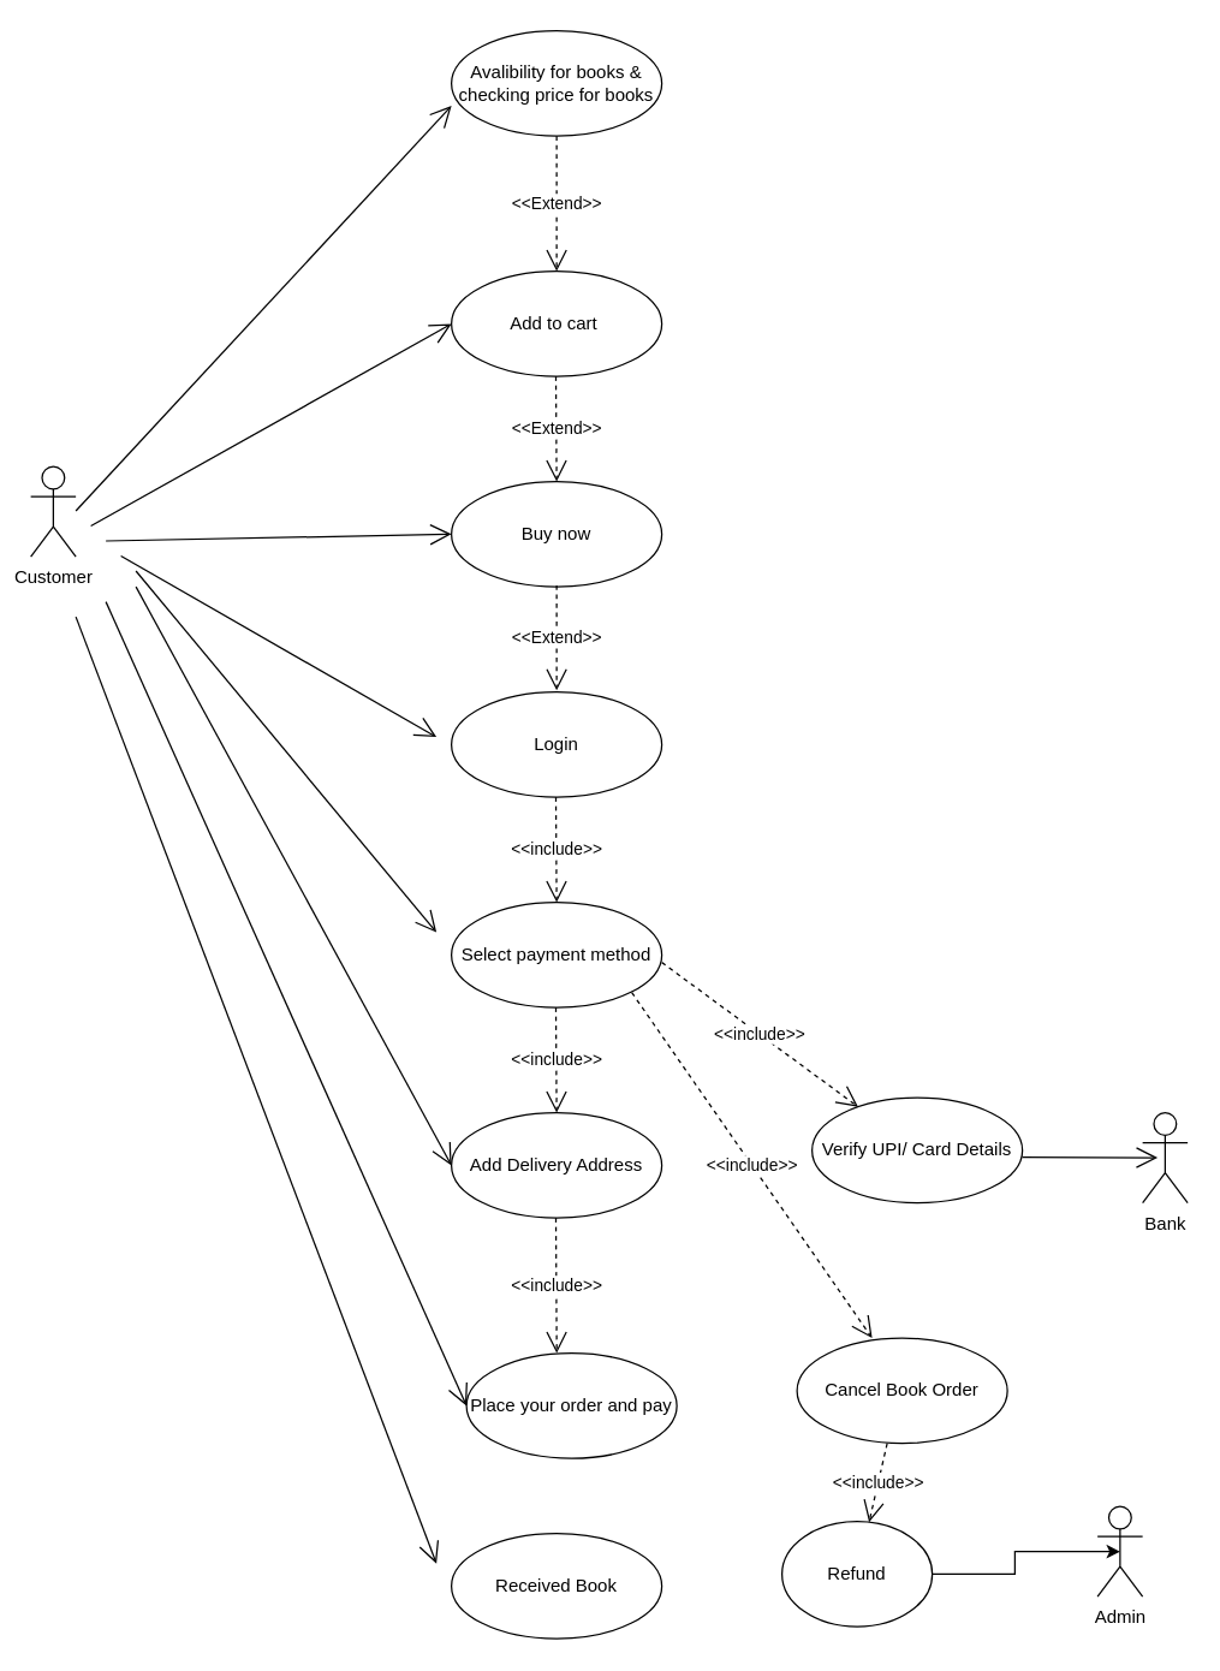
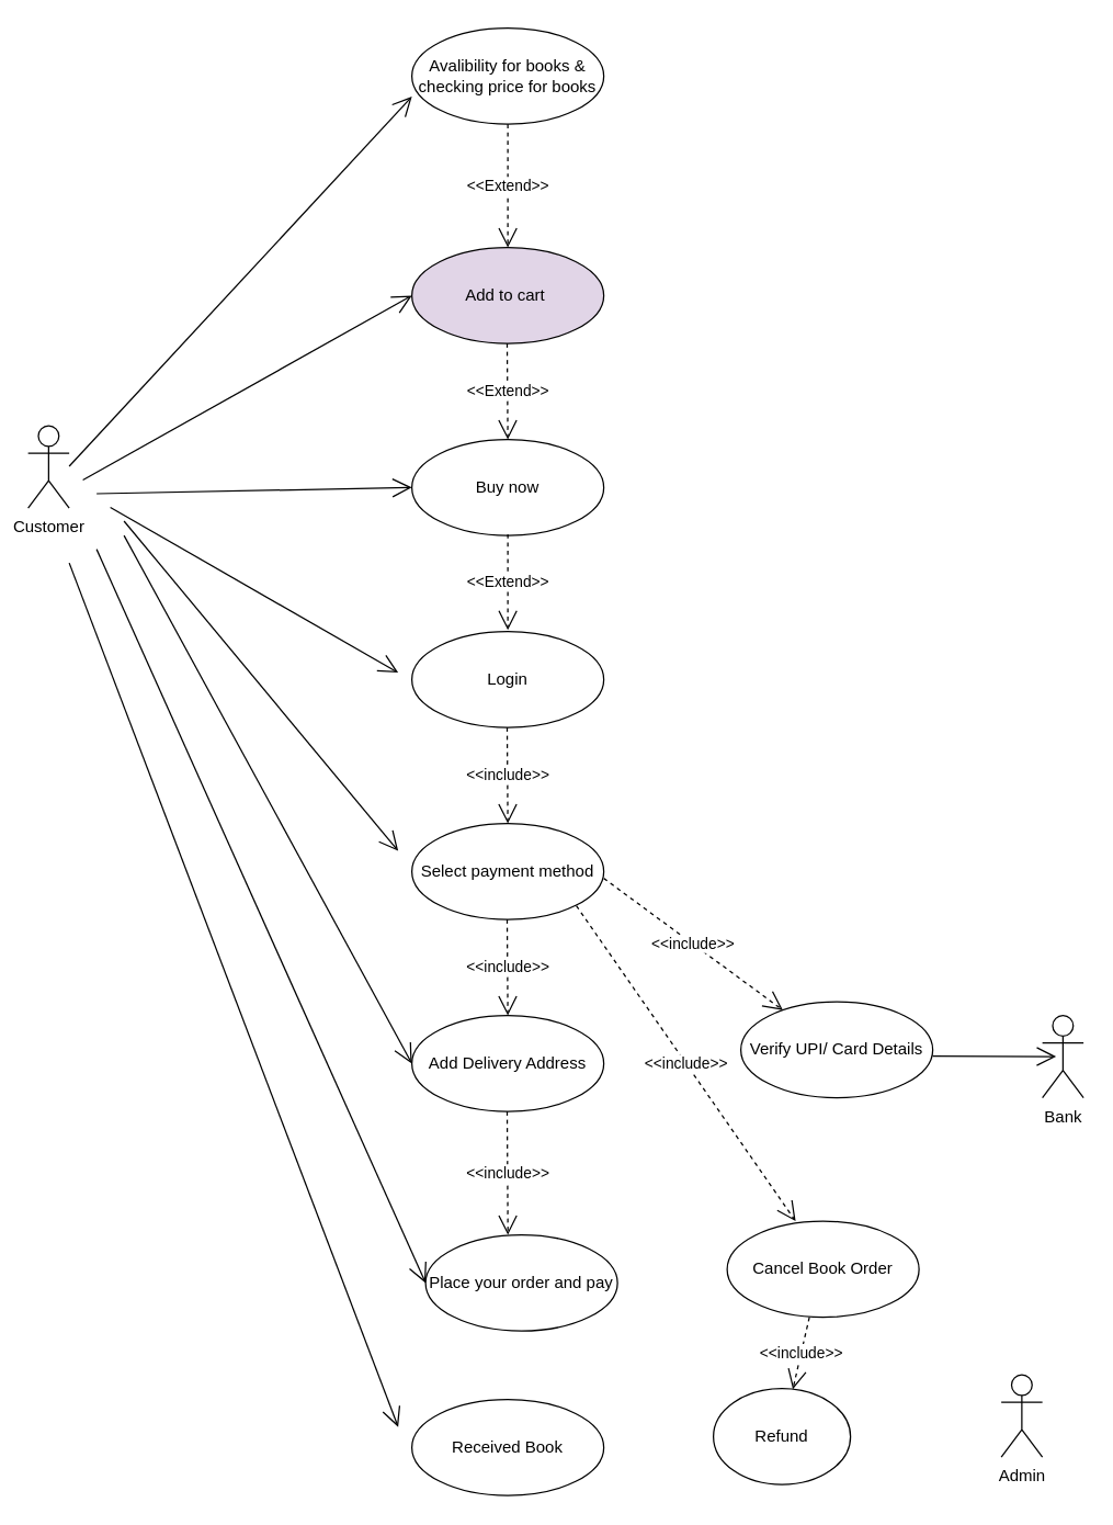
  <mxCell id="0" />
  <mxCell id="1" parent="0" />
  <mxCell id="2" value="Customer" style="shape=umlActor;verticalLabelPosition=bottom;verticalAlign=top;html=1;" vertex="1" parent="1"><mxGeometry x="20" y="310" width="30" height="60" as="geometry" /></mxCell>
  <mxCell id="3" value="Buy now" style="ellipse;whiteSpace=wrap;html=1;" vertex="1" parent="1"><mxGeometry x="300" y="320" width="140" height="70" as="geometry" /></mxCell>
  <mxCell id="4" value="Place your order and pay" style="ellipse;whiteSpace=wrap;html=1;" vertex="1" parent="1"><mxGeometry x="310" y="900" width="140" height="70" as="geometry" /></mxCell>
  <mxCell id="5" value="Add Delivery Address" style="ellipse;whiteSpace=wrap;html=1;" vertex="1" parent="1"><mxGeometry x="300" y="740" width="140" height="70" as="geometry" /></mxCell>
- <mxCell id="6" value="Add to cart&amp;nbsp;" style="ellipse;whiteSpace=wrap;html=1;" vertex="1" parent="1"><mxGeometry x="300" y="180" width="140" height="70" as="geometry" /></mxCell>
+ <mxCell id="6" value="Add to cart&amp;nbsp;" style="ellipse;whiteSpace=wrap;html=1;fillColor=#e1d5e7;" vertex="1" parent="1"><mxGeometry x="300" y="180" width="140" height="70" as="geometry" /></mxCell>
  <mxCell id="7" value="Login" style="ellipse;whiteSpace=wrap;html=1;" vertex="1" parent="1"><mxGeometry x="300" y="460" width="140" height="70" as="geometry" /></mxCell>
  <mxCell id="8" value="Avalibility for books &amp;amp; checking price for books" style="ellipse;whiteSpace=wrap;html=1;" vertex="1" parent="1"><mxGeometry x="300" y="20" width="140" height="70" as="geometry" /></mxCell>
  <mxCell id="9" value="Select payment method" style="ellipse;whiteSpace=wrap;html=1;" vertex="1" parent="1"><mxGeometry x="300" y="600" width="140" height="70" as="geometry" /></mxCell>
  <mxCell id="10" value="Received Book" style="ellipse;whiteSpace=wrap;html=1;" vertex="1" parent="1"><mxGeometry x="300" y="1020" width="140" height="70" as="geometry" /></mxCell>
  <mxCell id="11" value="Verify UPI/ Card Details" style="ellipse;whiteSpace=wrap;html=1;" vertex="1" parent="1"><mxGeometry x="540" y="730" width="140" height="70" as="geometry" /></mxCell>
  <mxCell id="12" value="Bank" style="shape=umlActor;verticalLabelPosition=bottom;verticalAlign=top;html=1;" vertex="1" parent="1"><mxGeometry x="760" y="740" width="30" height="60" as="geometry" /></mxCell>
  <mxCell id="13" value="Cancel Book Order" style="ellipse;whiteSpace=wrap;html=1;" vertex="1" parent="1"><mxGeometry x="530" y="890" width="140" height="70" as="geometry" /></mxCell>
- <mxCell id="14" value="" style="edgeStyle=orthogonalEdgeStyle;rounded=0;orthogonalLoop=1;jettySize=auto;html=1;entryX=0.5;entryY=0.5;entryDx=0;entryDy=0;entryPerimeter=0;" edge="1" parent="1" source="15" target="25"><mxGeometry relative="1" as="geometry" /></mxCell>
  <mxCell id="15" value="Refund" style="ellipse;whiteSpace=wrap;html=1;" vertex="1" parent="1"><mxGeometry x="520" y="1012" width="100" height="70" as="geometry" /></mxCell>
  <mxCell id="16" value="&amp;lt;&amp;lt;Extend&amp;gt;&amp;gt;" style="endArrow=open;endSize=12;dashed=1;html=1;exitX=0.5;exitY=1;exitDx=0;exitDy=0;entryX=0.5;entryY=0;entryDx=0;entryDy=0;" edge="1" parent="1" source="8" target="6"><mxGeometry width="160" relative="1" as="geometry"><mxPoint x="340" y="270" as="sourcePoint" /><mxPoint x="500" y="270" as="targetPoint" /></mxGeometry></mxCell>
  <mxCell id="17" value="&amp;lt;&amp;lt;Extend&amp;gt;&amp;gt;" style="endArrow=open;endSize=12;dashed=1;html=1;exitX=0.5;exitY=1;exitDx=0;exitDy=0;" edge="1" parent="1"><mxGeometry width="160" relative="1" as="geometry"><mxPoint x="369.5" y="250" as="sourcePoint" /><mxPoint x="370" y="320" as="targetPoint" /></mxGeometry></mxCell>
  <mxCell id="18" value="&amp;lt;&amp;lt;Extend&amp;gt;&amp;gt;" style="endArrow=open;endSize=12;dashed=1;html=1;" edge="1" parent="1"><mxGeometry width="160" relative="1" as="geometry"><mxPoint x="370" y="389" as="sourcePoint" /><mxPoint x="370" y="459" as="targetPoint" /></mxGeometry></mxCell>
  <mxCell id="19" value="&amp;lt;&amp;lt;include&amp;gt;&amp;gt;" style="endArrow=open;endSize=12;dashed=1;html=1;exitX=0.5;exitY=1;exitDx=0;exitDy=0;" edge="1" parent="1"><mxGeometry width="160" relative="1" as="geometry"><mxPoint x="369.5" y="530" as="sourcePoint" /><mxPoint x="370" y="600" as="targetPoint" /></mxGeometry></mxCell>
  <mxCell id="20" value="&amp;lt;&amp;lt;include&amp;gt;&amp;gt;" style="endArrow=open;endSize=12;dashed=1;html=1;exitX=0.5;exitY=1;exitDx=0;exitDy=0;" edge="1" parent="1"><mxGeometry width="160" relative="1" as="geometry"><mxPoint x="369.5" y="670" as="sourcePoint" /><mxPoint x="370" y="740" as="targetPoint" /></mxGeometry></mxCell>
  <mxCell id="21" value="&amp;lt;&amp;lt;include&amp;gt;&amp;gt;" style="endArrow=open;endSize=12;dashed=1;html=1;exitX=0.5;exitY=1;exitDx=0;exitDy=0;entryX=0.429;entryY=0;entryDx=0;entryDy=0;entryPerimeter=0;" edge="1" parent="1" target="4"><mxGeometry width="160" relative="1" as="geometry"><mxPoint x="369.5" y="810" as="sourcePoint" /><mxPoint x="370" y="880" as="targetPoint" /></mxGeometry></mxCell>
  <mxCell id="22" value="&amp;lt;&amp;lt;include&amp;gt;&amp;gt;" style="endArrow=open;endSize=12;dashed=1;html=1;exitX=0.5;exitY=1;exitDx=0;exitDy=0;" edge="1" parent="1" target="11"><mxGeometry width="160" relative="1" as="geometry"><mxPoint x="440" y="640" as="sourcePoint" /><mxPoint x="440.56" y="730" as="targetPoint" /></mxGeometry></mxCell>
  <mxCell id="23" value="&amp;lt;&amp;lt;include&amp;gt;&amp;gt;" style="endArrow=open;endSize=12;dashed=1;html=1;exitX=0.5;exitY=1;exitDx=0;exitDy=0;entryX=0.357;entryY=0;entryDx=0;entryDy=0;entryPerimeter=0;" edge="1" parent="1" target="13"><mxGeometry width="160" relative="1" as="geometry"><mxPoint x="420" y="660" as="sourcePoint" /><mxPoint x="420.56" y="750" as="targetPoint" /></mxGeometry></mxCell>
  <mxCell id="24" value="&amp;lt;&amp;lt;include&amp;gt;&amp;gt;" style="endArrow=open;endSize=12;dashed=1;html=1;exitX=0.5;exitY=1;exitDx=0;exitDy=0;" edge="1" parent="1" target="15"><mxGeometry width="160" relative="1" as="geometry"><mxPoint x="590" y="960" as="sourcePoint" /><mxPoint x="660" y="1060" as="targetPoint" /></mxGeometry></mxCell>
  <mxCell id="25" value="Admin" style="shape=umlActor;verticalLabelPosition=bottom;verticalAlign=top;html=1;" vertex="1" parent="1"><mxGeometry x="730" y="1002" width="30" height="60" as="geometry" /></mxCell>
  <mxCell id="26" value="" style="endArrow=open;endFill=1;endSize=12;html=1;" edge="1" parent="1"><mxGeometry width="160" relative="1" as="geometry"><mxPoint x="680" y="769.5" as="sourcePoint" /><mxPoint x="770" y="770" as="targetPoint" /></mxGeometry></mxCell>
  <mxCell id="27" value="" style="endArrow=open;endFill=1;endSize=12;html=1;entryX=0;entryY=0.714;entryDx=0;entryDy=0;entryPerimeter=0;" edge="1" parent="1" target="8"><mxGeometry width="160" relative="1" as="geometry"><mxPoint x="50" y="339.5" as="sourcePoint" /><mxPoint x="210" y="339.5" as="targetPoint" /></mxGeometry></mxCell>
  <mxCell id="28" value="" style="endArrow=open;endFill=1;endSize=12;html=1;entryX=0;entryY=0.5;entryDx=0;entryDy=0;" edge="1" parent="1" target="6"><mxGeometry width="160" relative="1" as="geometry"><mxPoint x="60" y="349.5" as="sourcePoint" /><mxPoint x="310" y="79.98" as="targetPoint" /></mxGeometry></mxCell>
  <mxCell id="29" value="" style="endArrow=open;endFill=1;endSize=12;html=1;entryX=0;entryY=0.5;entryDx=0;entryDy=0;" edge="1" parent="1" target="3"><mxGeometry width="160" relative="1" as="geometry"><mxPoint x="70" y="359.5" as="sourcePoint" /><mxPoint x="320" y="89.98" as="targetPoint" /></mxGeometry></mxCell>
  <mxCell id="30" value="" style="endArrow=open;endFill=1;endSize=12;html=1;" edge="1" parent="1"><mxGeometry width="160" relative="1" as="geometry"><mxPoint x="80" y="369.5" as="sourcePoint" /><mxPoint x="290" y="490" as="targetPoint" /></mxGeometry></mxCell>
  <mxCell id="31" value="" style="endArrow=open;endFill=1;endSize=12;html=1;" edge="1" parent="1"><mxGeometry width="160" relative="1" as="geometry"><mxPoint x="90" y="379.5" as="sourcePoint" /><mxPoint x="290" y="620" as="targetPoint" /></mxGeometry></mxCell>
  <mxCell id="32" value="" style="endArrow=open;endFill=1;endSize=12;html=1;entryX=0;entryY=0.5;entryDx=0;entryDy=0;" edge="1" parent="1" target="5"><mxGeometry width="160" relative="1" as="geometry"><mxPoint x="90" y="390" as="sourcePoint" /><mxPoint x="180" y="690" as="targetPoint" /></mxGeometry></mxCell>
  <mxCell id="33" value="" style="endArrow=open;endFill=1;endSize=12;html=1;entryX=0;entryY=0.5;entryDx=0;entryDy=0;" edge="1" parent="1" target="4"><mxGeometry width="160" relative="1" as="geometry"><mxPoint x="70" y="400" as="sourcePoint" /><mxPoint x="90" y="530" as="targetPoint" /></mxGeometry></mxCell>
  <mxCell id="34" value="" style="endArrow=open;endFill=1;endSize=12;html=1;" edge="1" parent="1"><mxGeometry width="160" relative="1" as="geometry"><mxPoint x="50" y="410" as="sourcePoint" /><mxPoint x="290" y="1040" as="targetPoint" /></mxGeometry></mxCell>
